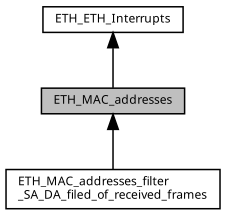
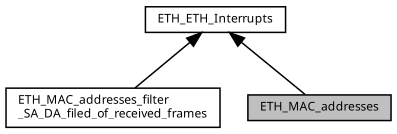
  digraph {
    rankdir=TB
    node [color=black fillcolor=white fontname=Sans fontsize=8 shape=record style=filled]
    edge [dir=back fontname=Sans fontsize=8 labelfontname=Sans labelfontsize=8 shape=plaintext style=solid]
    n1 [height=0.2 label="ETH_MAC_addresses_filter\l_SA_DA_filed_of_received_frames" width=0.4]
    n2 [fillcolor=grey75 fontcolor=black height=0.2 label=ETH_MAC_addresses width=0.4]
    n3 [height=0.2 label=ETH_ETH_Interrupts width=0.4]
-   n2 -> n1
+   n3 -> n1
    n3 -> n2
  }
